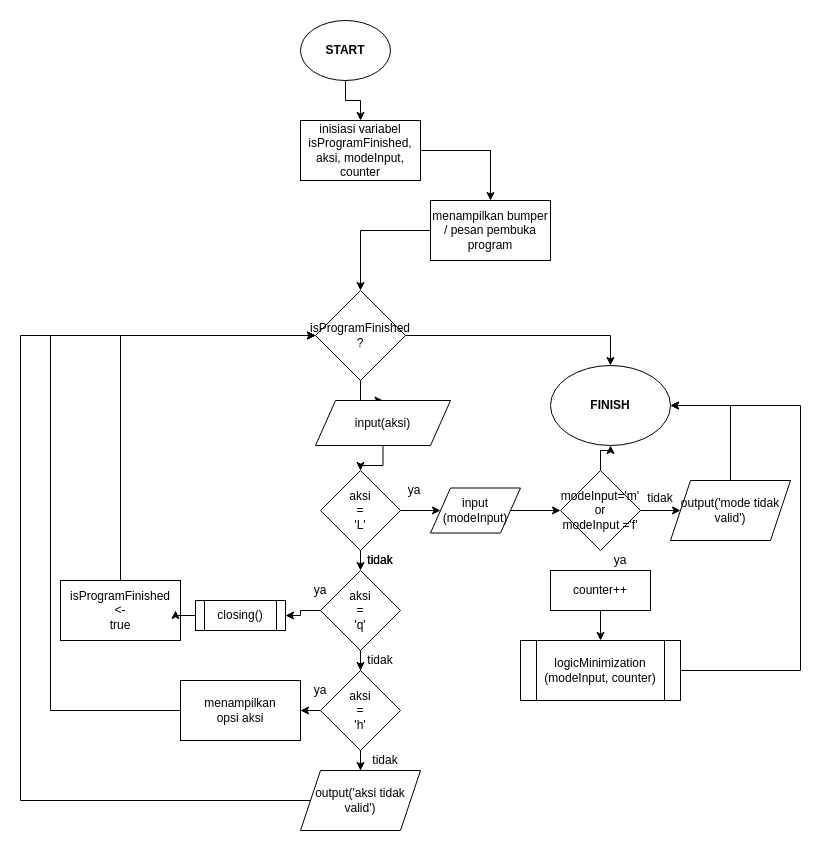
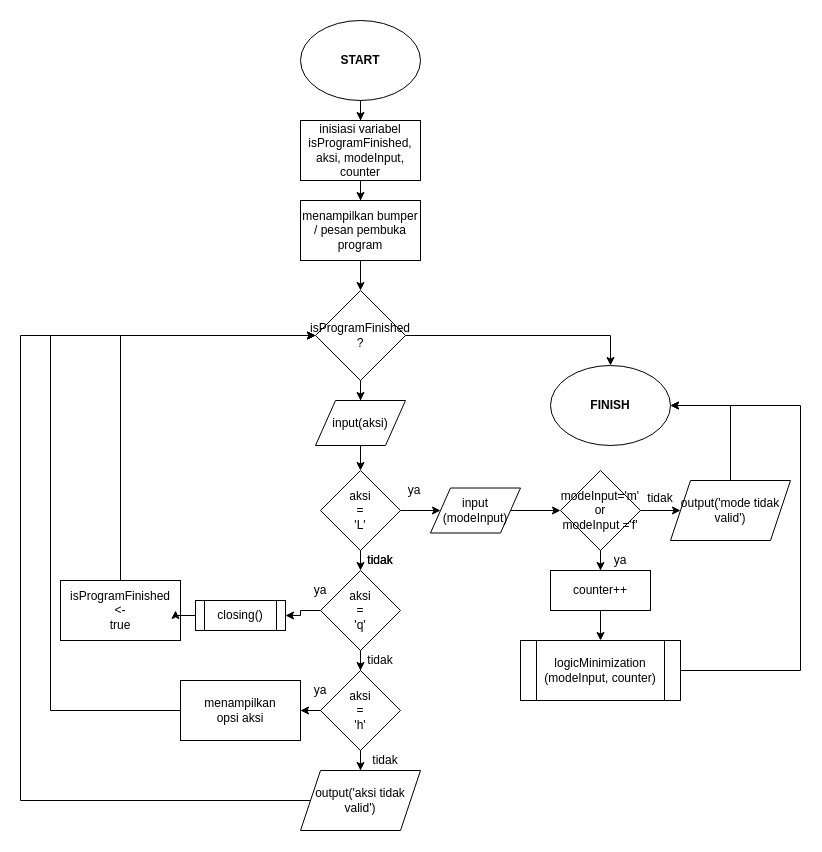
  <mxCell id="0" />
  <mxCell id="1" parent="0" />
  <mxCell id="2" value="" style="edgeStyle=orthogonalEdgeStyle;rounded=0;orthogonalLoop=1;jettySize=auto;html=1;" parent="1" source="3" target="5" edge="1"><mxGeometry relative="1" as="geometry" /></mxCell>
- <mxCell id="3" value="&lt;b&gt;START&lt;/b&gt;" style="ellipse;whiteSpace=wrap;html=1;" parent="1" vertex="1"><mxGeometry x="300" y="20" width="90" height="60" as="geometry" /></mxCell>
+ <mxCell id="3" value="&lt;b&gt;START&lt;/b&gt;" style="ellipse;whiteSpace=wrap;html=1;" parent="1" vertex="1"><mxGeometry x="300" y="20" width="120" height="80" as="geometry" /></mxCell>
  <mxCell id="4" value="" style="edgeStyle=orthogonalEdgeStyle;rounded=0;orthogonalLoop=1;jettySize=auto;html=1;" parent="1" source="5" target="7" edge="1"><mxGeometry relative="1" as="geometry" /></mxCell>
  <mxCell id="5" value="inisiasi variabel&lt;br&gt;isProgramFinished,&lt;br&gt;aksi, modeInput, counter" style="rounded=0;whiteSpace=wrap;html=1;" parent="1" vertex="1"><mxGeometry x="300" y="120" width="120" height="60" as="geometry" /></mxCell>
  <mxCell id="6" value="" style="edgeStyle=orthogonalEdgeStyle;rounded=0;orthogonalLoop=1;jettySize=auto;html=1;" parent="1" source="7" target="10" edge="1"><mxGeometry relative="1" as="geometry" /></mxCell>
- <mxCell id="7" value="menampilkan bumper / pesan pembuka program" style="rounded=0;whiteSpace=wrap;html=1;" parent="1" vertex="1"><mxGeometry x="430" y="200" width="120" height="60" as="geometry" /></mxCell>
+ <mxCell id="7" value="menampilkan bumper / pesan pembuka program" style="rounded=0;whiteSpace=wrap;html=1;" parent="1" vertex="1"><mxGeometry x="300" y="200" width="120" height="60" as="geometry" /></mxCell>
  <mxCell id="8" value="" style="edgeStyle=orthogonalEdgeStyle;rounded=0;orthogonalLoop=1;jettySize=auto;html=1;" parent="1" source="10" target="12" edge="1"><mxGeometry relative="1" as="geometry" /></mxCell>
  <mxCell id="9" style="edgeStyle=orthogonalEdgeStyle;rounded=0;orthogonalLoop=1;jettySize=auto;html=1;exitX=1;exitY=0.5;exitDx=0;exitDy=0;entryX=0.5;entryY=0;entryDx=0;entryDy=0;" parent="1" source="10" target="16" edge="1"><mxGeometry relative="1" as="geometry" /></mxCell>
  <mxCell id="10" value="isProgramFinished&lt;br&gt;?" style="rhombus;whiteSpace=wrap;html=1;" parent="1" vertex="1"><mxGeometry x="315" y="290" width="90" height="90" as="geometry" /></mxCell>
  <mxCell id="11" value="" style="edgeStyle=orthogonalEdgeStyle;rounded=0;orthogonalLoop=1;jettySize=auto;html=1;" parent="1" source="12" target="15" edge="1"><mxGeometry relative="1" as="geometry" /></mxCell>
- <mxCell id="12" value="input(aksi)" style="shape=parallelogram;perimeter=parallelogramPerimeter;whiteSpace=wrap;html=1;fixedSize=1;" parent="1" vertex="1"><mxGeometry x="315" y="400" width="135" height="45" as="geometry" /></mxCell>
+ <mxCell id="12" value="input(aksi)" style="shape=parallelogram;perimeter=parallelogramPerimeter;whiteSpace=wrap;html=1;fixedSize=1;" parent="1" vertex="1"><mxGeometry x="315" y="400" width="90" height="45" as="geometry" /></mxCell>
  <mxCell id="13" value="" style="edgeStyle=orthogonalEdgeStyle;rounded=0;orthogonalLoop=1;jettySize=auto;html=1;" parent="1" source="15" edge="1"><mxGeometry relative="1" as="geometry"><mxPoint x="360" y="570" as="targetPoint" /></mxGeometry></mxCell>
  <mxCell id="14" value="" style="edgeStyle=orthogonalEdgeStyle;rounded=0;orthogonalLoop=1;jettySize=auto;html=1;" edge="1" parent="1" source="15" target="39"><mxGeometry relative="1" as="geometry" /></mxCell>
  <mxCell id="15" value="aksi&lt;br&gt;=&lt;br&gt;'L'" style="rhombus;whiteSpace=wrap;html=1;" parent="1" vertex="1"><mxGeometry x="320" y="470" width="80" height="80" as="geometry" /></mxCell>
  <mxCell id="16" value="&lt;b&gt;FINISH&lt;/b&gt;" style="ellipse;whiteSpace=wrap;html=1;" parent="1" vertex="1"><mxGeometry x="550" y="365" width="120" height="80" as="geometry" /></mxCell>
  <mxCell id="17" value="ya" style="text;html=1;strokeColor=none;fillColor=none;align=center;verticalAlign=middle;whiteSpace=wrap;rounded=0;" parent="1" vertex="1"><mxGeometry x="394" y="480" width="40" height="20" as="geometry" /></mxCell>
  <mxCell id="18" value="tidak" style="text;html=1;strokeColor=none;fillColor=none;align=center;verticalAlign=middle;whiteSpace=wrap;rounded=0;" parent="1" vertex="1"><mxGeometry x="360" y="550" width="40" height="20" as="geometry" /></mxCell>
  <mxCell id="19" value="" style="edgeStyle=orthogonalEdgeStyle;rounded=0;orthogonalLoop=1;jettySize=auto;html=1;" parent="1" source="21" target="26" edge="1"><mxGeometry relative="1" as="geometry" /></mxCell>
  <mxCell id="20" value="" style="edgeStyle=orthogonalEdgeStyle;rounded=0;orthogonalLoop=1;jettySize=auto;html=1;" edge="1" parent="1" source="21" target="37"><mxGeometry relative="1" as="geometry" /></mxCell>
  <mxCell id="21" value="aksi&lt;br&gt;=&lt;br&gt;'q'" style="rhombus;whiteSpace=wrap;html=1;" parent="1" vertex="1"><mxGeometry x="320" y="570" width="80" height="80" as="geometry" /></mxCell>
  <mxCell id="22" style="edgeStyle=orthogonalEdgeStyle;rounded=0;orthogonalLoop=1;jettySize=auto;html=1;exitX=0.5;exitY=0;exitDx=0;exitDy=0;entryX=0;entryY=0.5;entryDx=0;entryDy=0;" edge="1" parent="1" source="23" target="10"><mxGeometry relative="1" as="geometry" /></mxCell>
  <mxCell id="23" value="isProgramFinished&lt;br&gt;&amp;lt;-&lt;br&gt;true" style="rounded=0;whiteSpace=wrap;html=1;" parent="1" vertex="1"><mxGeometry x="60" y="580" width="120" height="60" as="geometry" /></mxCell>
  <mxCell id="24" value="" style="edgeStyle=orthogonalEdgeStyle;rounded=0;orthogonalLoop=1;jettySize=auto;html=1;" parent="1" source="26" target="28" edge="1"><mxGeometry relative="1" as="geometry" /></mxCell>
  <mxCell id="25" value="" style="edgeStyle=orthogonalEdgeStyle;rounded=0;orthogonalLoop=1;jettySize=auto;html=1;" parent="1" source="26" target="30" edge="1"><mxGeometry relative="1" as="geometry" /></mxCell>
  <mxCell id="26" value="aksi&lt;br&gt;=&lt;br&gt;'h'" style="rhombus;whiteSpace=wrap;html=1;" parent="1" vertex="1"><mxGeometry x="320" y="670" width="80" height="80" as="geometry" /></mxCell>
  <mxCell id="27" style="edgeStyle=orthogonalEdgeStyle;rounded=0;orthogonalLoop=1;jettySize=auto;html=1;exitX=0;exitY=0.5;exitDx=0;exitDy=0;entryX=0;entryY=0.5;entryDx=0;entryDy=0;" edge="1" parent="1" source="28" target="10"><mxGeometry relative="1" as="geometry"><Array as="points"><mxPoint x="50" y="710" /><mxPoint x="50" y="335" /></Array></mxGeometry></mxCell>
  <mxCell id="28" value="menampilkan&lt;br&gt;opsi aksi" style="rounded=0;whiteSpace=wrap;html=1;" parent="1" vertex="1"><mxGeometry x="180" y="680" width="120" height="60" as="geometry" /></mxCell>
  <mxCell id="29" style="edgeStyle=orthogonalEdgeStyle;rounded=0;orthogonalLoop=1;jettySize=auto;html=1;exitX=0;exitY=0.5;exitDx=0;exitDy=0;entryX=0;entryY=0.5;entryDx=0;entryDy=0;" parent="1" source="30" target="10" edge="1"><mxGeometry relative="1" as="geometry"><Array as="points"><mxPoint x="20" y="800" /><mxPoint x="20" y="335" /></Array></mxGeometry></mxCell>
  <mxCell id="30" value="output('aksi tidak valid')" style="shape=parallelogram;perimeter=parallelogramPerimeter;whiteSpace=wrap;html=1;fixedSize=1;" parent="1" vertex="1"><mxGeometry x="300" y="770" width="120" height="60" as="geometry" /></mxCell>
  <mxCell id="31" value="tidak" style="text;html=1;strokeColor=none;fillColor=none;align=center;verticalAlign=middle;whiteSpace=wrap;rounded=0;" parent="1" vertex="1"><mxGeometry x="360" y="550" width="40" height="20" as="geometry" /></mxCell>
  <mxCell id="32" value="tidak" style="text;html=1;strokeColor=none;fillColor=none;align=center;verticalAlign=middle;whiteSpace=wrap;rounded=0;" parent="1" vertex="1"><mxGeometry x="360" y="650" width="40" height="20" as="geometry" /></mxCell>
  <mxCell id="33" value="tidak" style="text;html=1;strokeColor=none;fillColor=none;align=center;verticalAlign=middle;whiteSpace=wrap;rounded=0;" parent="1" vertex="1"><mxGeometry x="365" y="750" width="40" height="20" as="geometry" /></mxCell>
  <mxCell id="34" value="ya" style="text;html=1;strokeColor=none;fillColor=none;align=center;verticalAlign=middle;whiteSpace=wrap;rounded=0;" parent="1" vertex="1"><mxGeometry x="300" y="580" width="40" height="20" as="geometry" /></mxCell>
  <mxCell id="35" value="ya" style="text;html=1;strokeColor=none;fillColor=none;align=center;verticalAlign=middle;whiteSpace=wrap;rounded=0;" parent="1" vertex="1"><mxGeometry x="300" y="680" width="40" height="20" as="geometry" /></mxCell>
  <mxCell id="36" value="" style="edgeStyle=orthogonalEdgeStyle;rounded=0;orthogonalLoop=1;jettySize=auto;html=1;" edge="1" parent="1" source="37" target="23"><mxGeometry relative="1" as="geometry" /></mxCell>
  <mxCell id="37" value="closing()" style="shape=process;whiteSpace=wrap;html=1;backgroundOutline=1;" vertex="1" parent="1"><mxGeometry x="195" y="600" width="90" height="30" as="geometry" /></mxCell>
  <mxCell id="38" value="" style="edgeStyle=orthogonalEdgeStyle;rounded=0;orthogonalLoop=1;jettySize=auto;html=1;" edge="1" parent="1" source="39" target="42"><mxGeometry relative="1" as="geometry" /></mxCell>
  <mxCell id="39" value="input&lt;br&gt;(modeInput)" style="shape=parallelogram;perimeter=parallelogramPerimeter;whiteSpace=wrap;html=1;fixedSize=1;" vertex="1" parent="1"><mxGeometry x="430" y="487.5" width="90" height="45" as="geometry" /></mxCell>
  <mxCell id="40" value="" style="edgeStyle=orthogonalEdgeStyle;rounded=0;orthogonalLoop=1;jettySize=auto;html=1;" edge="1" parent="1" source="42" target="44"><mxGeometry relative="1" as="geometry" /></mxCell>
- <mxCell id="41" value="" style="edgeStyle=orthogonalEdgeStyle;rounded=0;orthogonalLoop=1;jettySize=auto;html=1;" edge="1" parent="1" source="42" target="16"><mxGeometry relative="1" as="geometry" /></mxCell>
+ <mxCell id="41" value="" style="edgeStyle=orthogonalEdgeStyle;rounded=0;orthogonalLoop=1;jettySize=auto;html=1;" edge="1" parent="1" source="42" target="46"><mxGeometry relative="1" as="geometry" /></mxCell>
  <mxCell id="42" value="modeInput='m' &lt;br&gt;or&lt;br&gt;modeInput ='f'" style="rhombus;whiteSpace=wrap;html=1;" vertex="1" parent="1"><mxGeometry x="560" y="470" width="80" height="80" as="geometry" /></mxCell>
  <mxCell id="43" style="edgeStyle=orthogonalEdgeStyle;rounded=0;orthogonalLoop=1;jettySize=auto;html=1;exitX=0.5;exitY=0;exitDx=0;exitDy=0;entryX=1;entryY=0.5;entryDx=0;entryDy=0;" edge="1" parent="1" source="44" target="16"><mxGeometry relative="1" as="geometry" /></mxCell>
  <mxCell id="44" value="output('mode tidak valid')" style="shape=parallelogram;perimeter=parallelogramPerimeter;whiteSpace=wrap;html=1;fixedSize=1;" vertex="1" parent="1"><mxGeometry x="670" y="480" width="120" height="60" as="geometry" /></mxCell>
  <mxCell id="45" value="" style="edgeStyle=orthogonalEdgeStyle;rounded=0;orthogonalLoop=1;jettySize=auto;html=1;" edge="1" parent="1" source="46" target="48"><mxGeometry relative="1" as="geometry" /></mxCell>
  <mxCell id="46" value="counter++" style="rounded=0;whiteSpace=wrap;html=1;" vertex="1" parent="1"><mxGeometry x="550" y="570" width="100" height="40" as="geometry" /></mxCell>
  <mxCell id="47" style="edgeStyle=orthogonalEdgeStyle;rounded=0;orthogonalLoop=1;jettySize=auto;html=1;exitX=1;exitY=0.5;exitDx=0;exitDy=0;entryX=1;entryY=0.5;entryDx=0;entryDy=0;" edge="1" parent="1" source="48" target="16"><mxGeometry relative="1" as="geometry"><Array as="points"><mxPoint x="800" y="670" /><mxPoint x="800" y="405" /></Array></mxGeometry></mxCell>
  <mxCell id="48" value="logicMinimization&lt;br&gt;(modeInput, counter)" style="shape=process;whiteSpace=wrap;html=1;backgroundOutline=1;" vertex="1" parent="1"><mxGeometry x="520" y="640" width="160" height="60" as="geometry" /></mxCell>
  <mxCell id="49" value="ya" style="text;html=1;strokeColor=none;fillColor=none;align=center;verticalAlign=middle;whiteSpace=wrap;rounded=0;" vertex="1" parent="1"><mxGeometry x="600" y="550" width="40" height="20" as="geometry" /></mxCell>
  <mxCell id="50" value="tidak" style="text;html=1;strokeColor=none;fillColor=none;align=center;verticalAlign=middle;whiteSpace=wrap;rounded=0;" vertex="1" parent="1"><mxGeometry x="640" y="487.5" width="40" height="20" as="geometry" /></mxCell>
